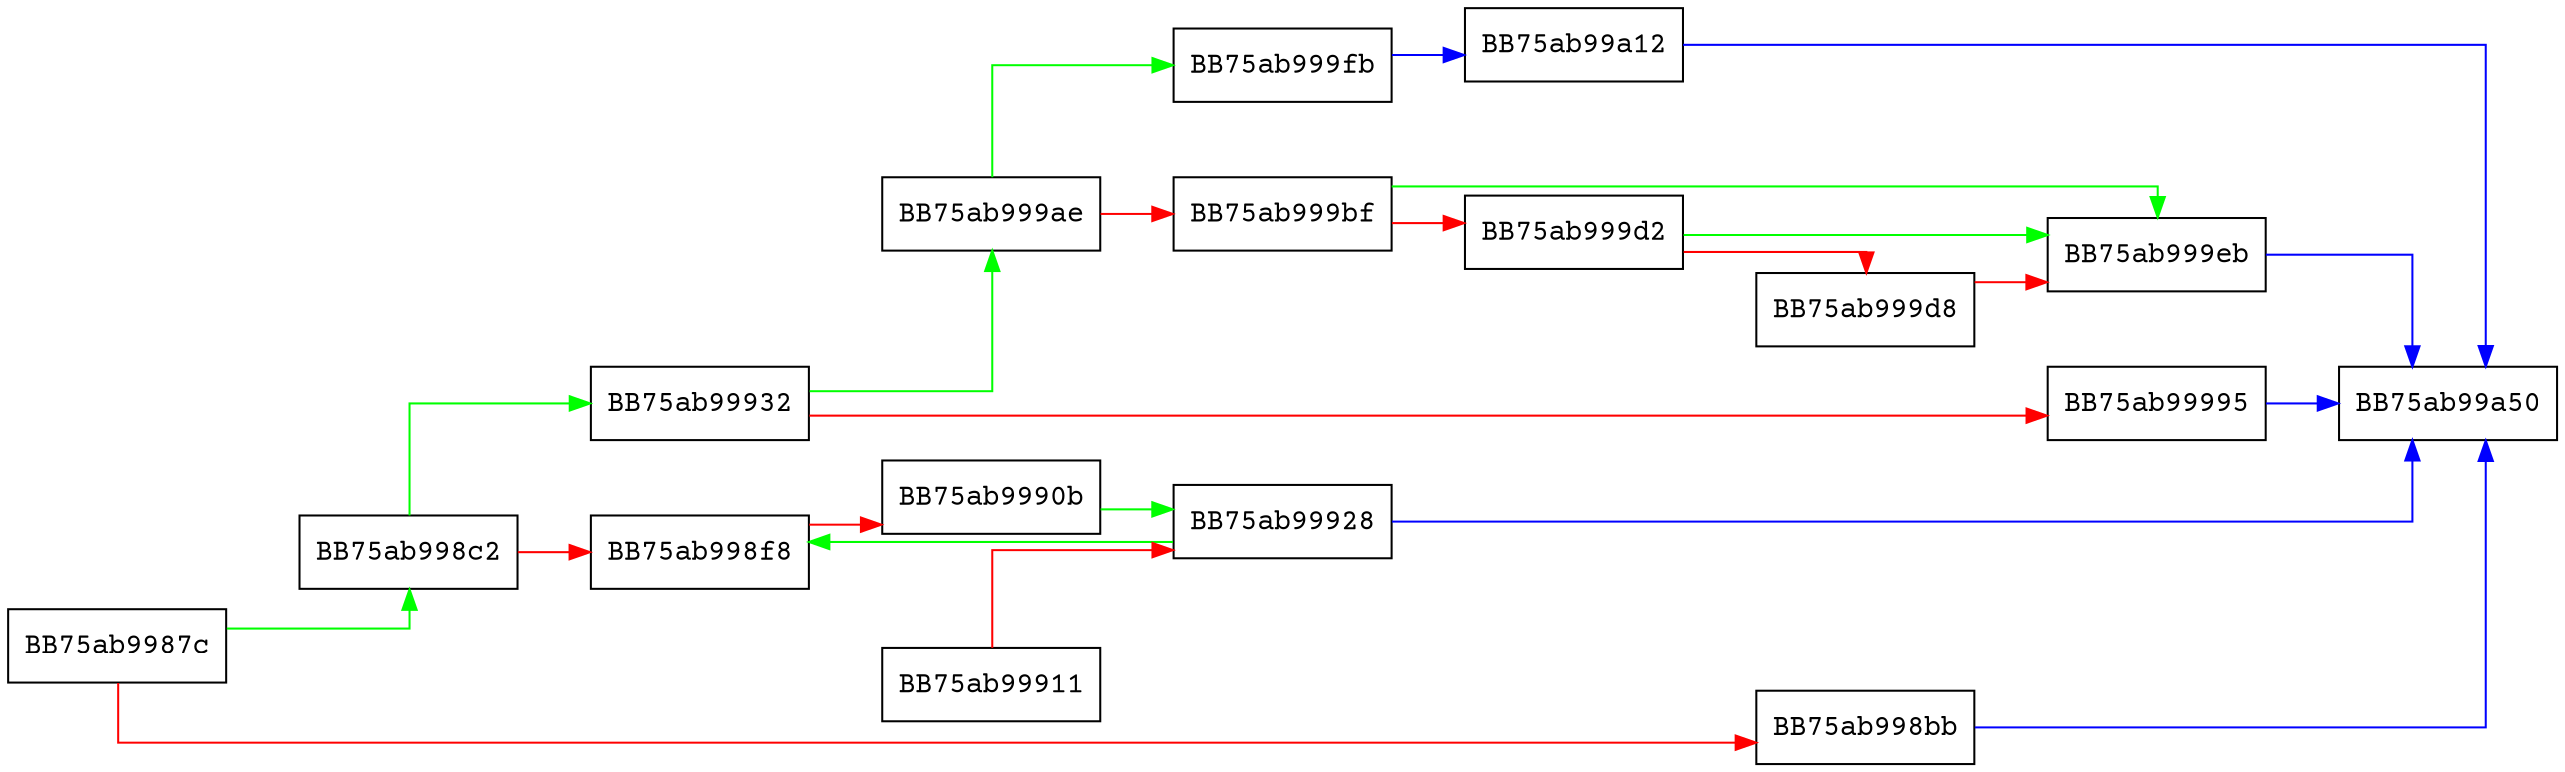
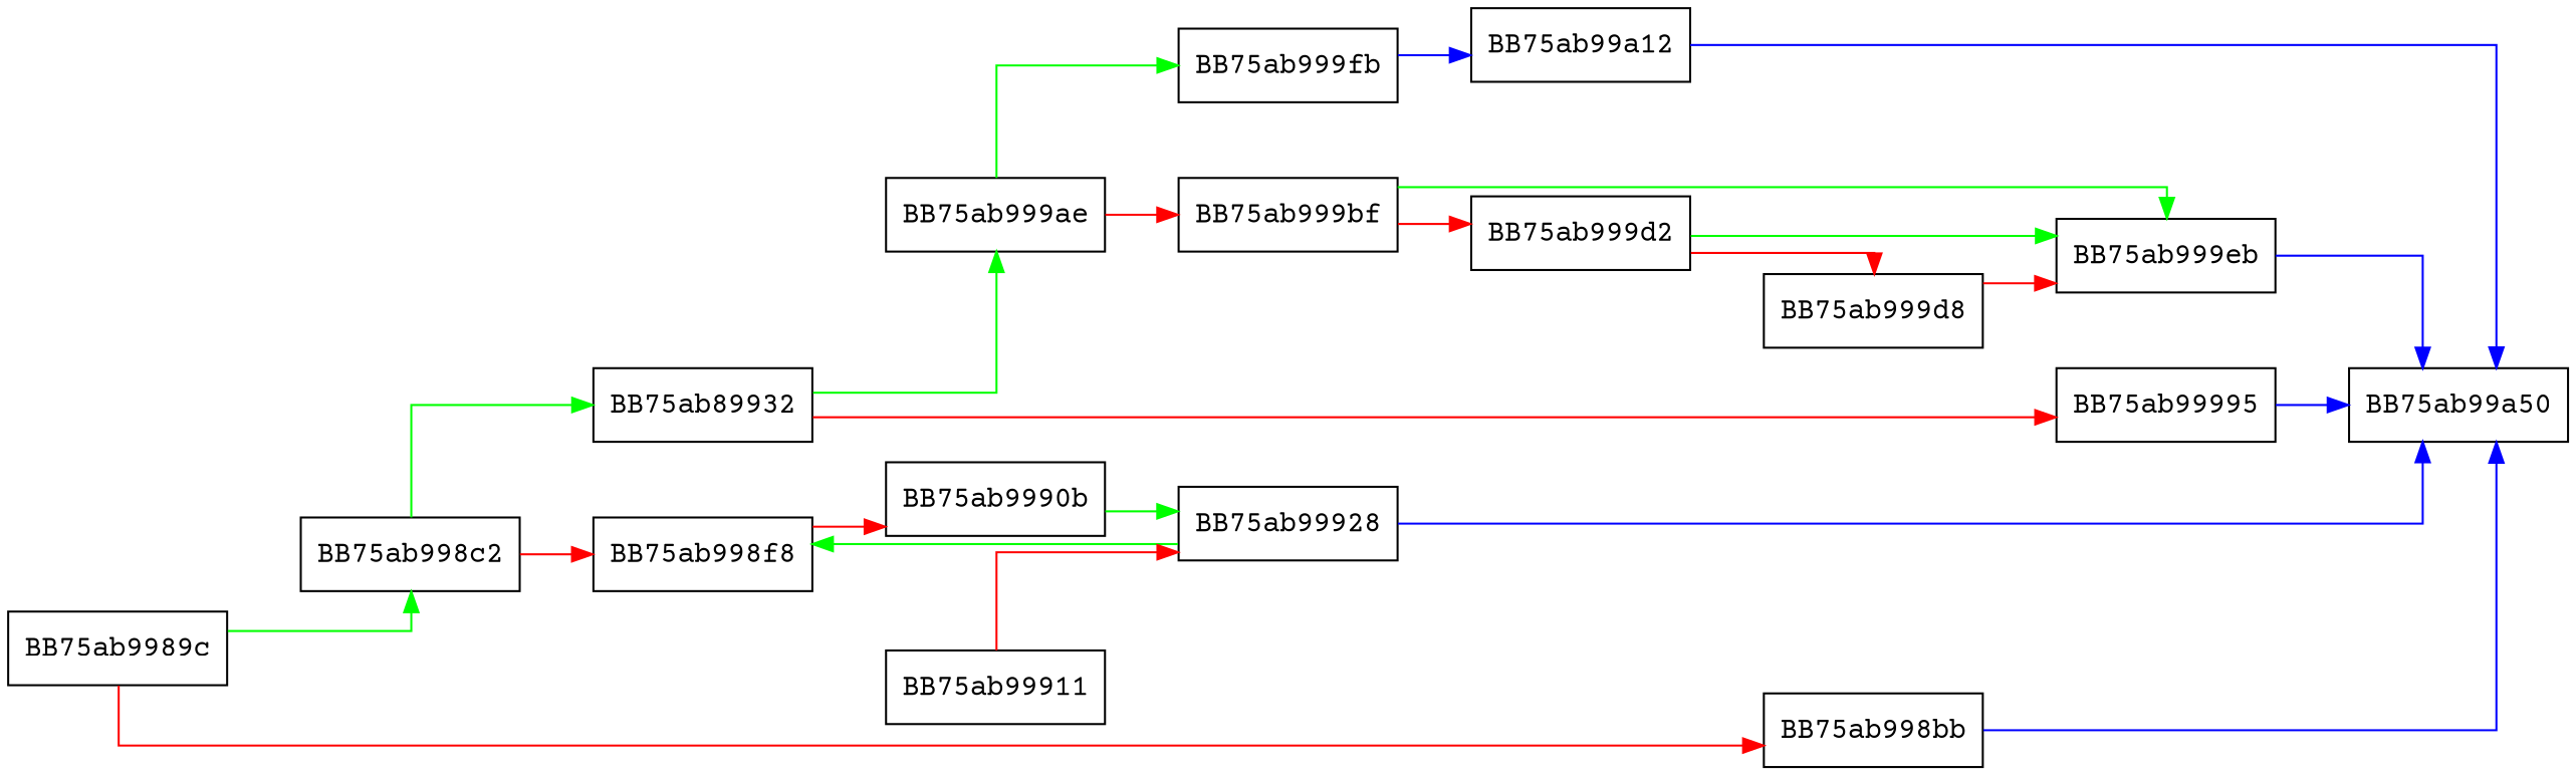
  digraph {
    fontname="Courier Prime"
    rankdir=LR
    splines=ortho
    node [fontname="Courier Prime" shape=box]
    edge [color=red fontname="Courier Prime"]
-   BB75ab9989c [label=BB75ab9987c]
+   BB75ab9989c
    BB75ab998c2
    BB75ab998bb
-   BB75ab99932
+   BB75ab99932 [label=BB75ab89932]
    BB75ab998f8
    BB75ab99a50
    BB75ab999ae
    BB75ab99995
    BB75ab9990b
    BB75ab999fb
    BB75ab999bf
    BB75ab99928
    BB75ab99911
    BB75ab99a12
    BB75ab999eb
    BB75ab999d2
    BB75ab999d8
    BB75ab9989c -> BB75ab998c2 [color=green]
    BB75ab9989c -> BB75ab998bb
    BB75ab998c2 -> BB75ab99932 [color=green]
    BB75ab998c2 -> BB75ab998f8
    BB75ab998bb -> BB75ab99a50 [color=blue]
    BB75ab99932 -> BB75ab999ae [color=green]
    BB75ab99932 -> BB75ab99995
    BB75ab998f8 -> BB75ab9990b
    BB75ab999ae -> BB75ab999fb [color=green]
    BB75ab999ae -> BB75ab999bf
    BB75ab99995 -> BB75ab99a50 [color=blue]
    BB75ab9990b -> BB75ab99928 [color=green]
    BB75ab999fb -> BB75ab99a12 [color=blue]
    BB75ab999bf -> BB75ab999eb [color=green]
    BB75ab999bf -> BB75ab999d2
    BB75ab99928 -> BB75ab998f8 [color=green]
    BB75ab99928 -> BB75ab99a50 [color=blue]
    BB75ab99911 -> BB75ab99928
    BB75ab99a12 -> BB75ab99a50 [color=blue]
    BB75ab999eb -> BB75ab99a50 [color=blue]
    BB75ab999d2 -> BB75ab999eb [color=green]
    BB75ab999d2 -> BB75ab999d8
    BB75ab999d8 -> BB75ab999eb
  }
